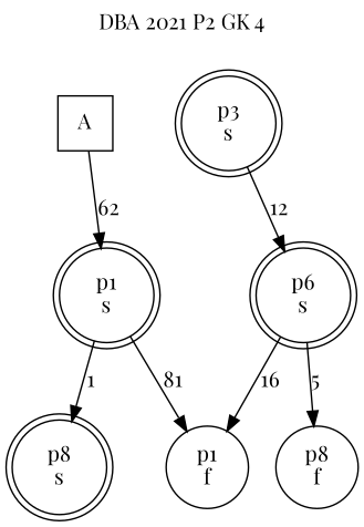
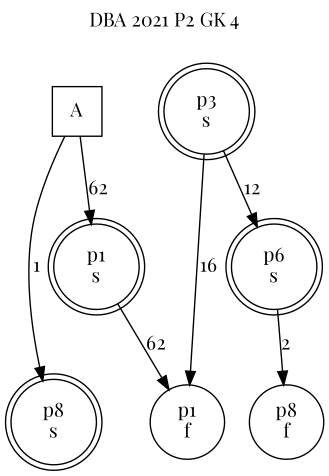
  digraph {
    fontname="Playfair Display"
    label=" DBA 2021 P2 GK 4 "
    labelloc=tl
    rankdir=TB
    node [fontname="Playfair Display" shape=doublecircle]
    edge [fontname="Playfair Display"]
    n1 [label=A shape=square]
    n2 [label="p1\ns"]
    n3 [label="p1\nf" shape=circle]
    n4 [label="p8\ns"]
    n5 [label="p3\ns"]
    n6 [label="p6\ns"]
    n7 [label="p8\nf" shape=circle]
    n1 -> n2 [label=62]
-   n2 -> n3 [label=81]
-   n2 -> n4 [label=1]
+   n2 -> n3 [label=62]
+   n1 -> n4 [label=1]
    n5 -> n6 [label=12]
-   n6 -> n3 [label=16]
-   n6 -> n7 [label=5]
+   n5 -> n3 [label=16]
+   n6 -> n7 [label=2]
  }
